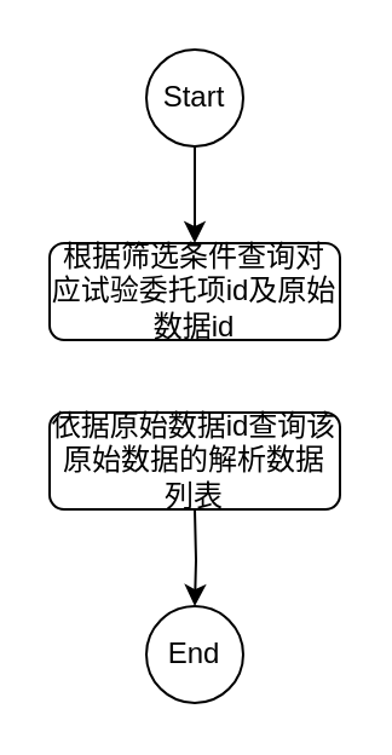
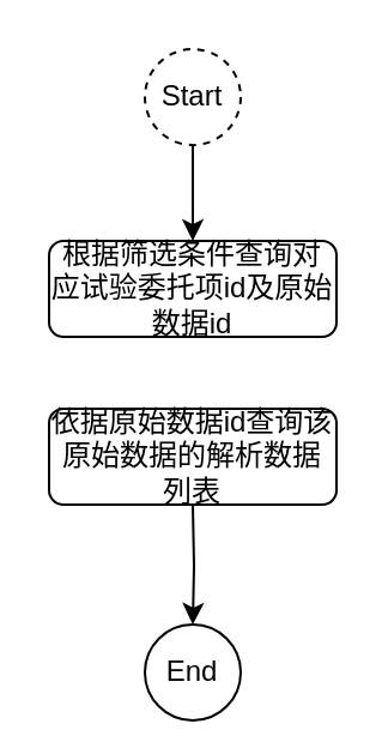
  <mxCell id="0" />
  <mxCell id="1" parent="0" />
  <mxCell id="2" style="edgeStyle=orthogonalEdgeStyle;rounded=0;orthogonalLoop=1;jettySize=auto;html=1;exitX=0.5;exitY=1;exitDx=0;exitDy=0;entryX=0.5;entryY=0;entryDx=0;entryDy=0;" edge="1" parent="1" source="3"><mxGeometry relative="1" as="geometry"><mxPoint x="80" y="100" as="targetPoint" /></mxGeometry></mxCell>
- <mxCell id="3" value="Start" style="ellipse;whiteSpace=wrap;html=1;aspect=fixed;" vertex="1" parent="1"><mxGeometry x="60" y="20" width="40" height="40" as="geometry" /></mxCell>
+ <mxCell id="3" value="Start" style="ellipse;whiteSpace=wrap;html=1;aspect=fixed;dashed=1;" vertex="1" parent="1"><mxGeometry x="60" y="20" width="40" height="40" as="geometry" /></mxCell>
  <mxCell id="4" value="依据原始数据id查询该原始数据的解析数据列表" style="rounded=1;whiteSpace=wrap;html=1;" vertex="1" parent="1"><mxGeometry x="20" y="170" width="120" height="40" as="geometry" /></mxCell>
  <mxCell id="5" style="edgeStyle=orthogonalEdgeStyle;rounded=0;orthogonalLoop=1;jettySize=auto;html=1;exitX=0.5;exitY=1;exitDx=0;exitDy=0;entryX=0.5;entryY=0;entryDx=0;entryDy=0;" edge="1" parent="1" target="6"><mxGeometry relative="1" as="geometry"><mxPoint x="80" y="210" as="sourcePoint" /></mxGeometry></mxCell>
- <mxCell id="6" value="End" style="ellipse;whiteSpace=wrap;html=1;aspect=fixed;" vertex="1" parent="1"><mxGeometry x="60" y="250" width="40" height="40" as="geometry" /></mxCell>
+ <mxCell id="6" value="End" style="ellipse;whiteSpace=wrap;html=1;aspect=fixed;" vertex="1" parent="1"><mxGeometry x="60" y="260" width="40" height="40" as="geometry" /></mxCell>
  <mxCell id="7" value="根据筛选条件查询对应试验委托项id及原始数据id" style="rounded=1;whiteSpace=wrap;html=1;" vertex="1" parent="1"><mxGeometry x="20" y="100" width="120" height="40" as="geometry" /></mxCell>
